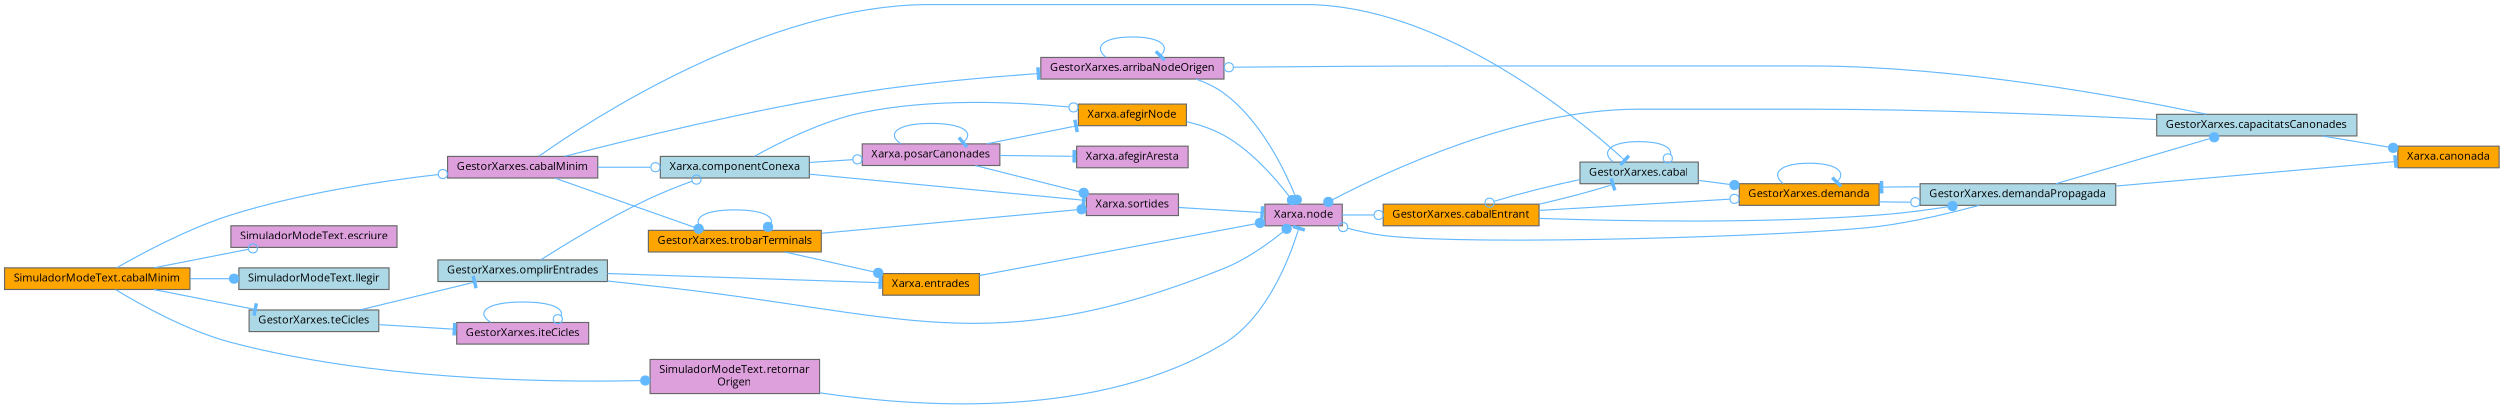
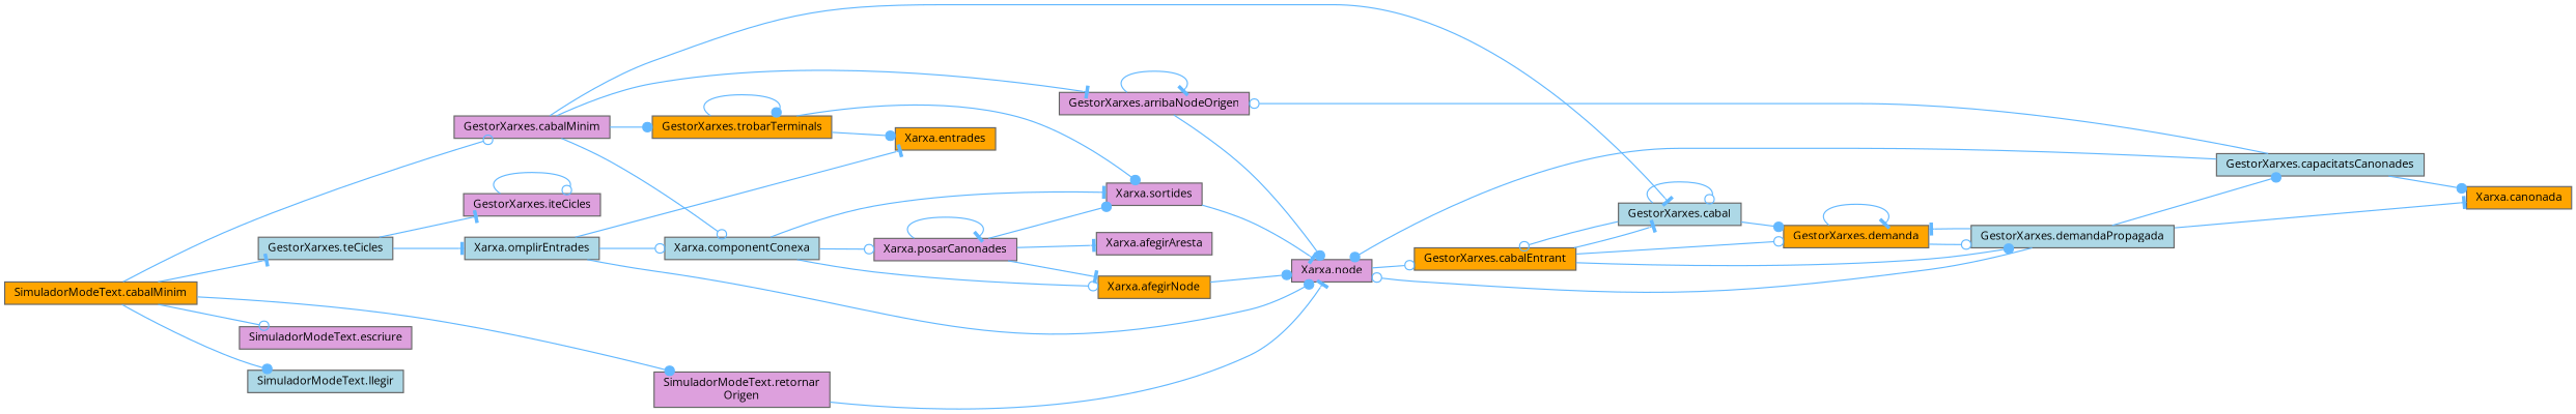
  digraph {
    fontname="Open Sans"
    rankdir=LR
    node [color=grey40 fillcolor=plum fontname="Open Sans" fontsize=10 shape=box style=filled]
    edge [arrowhead=tee color=steelblue1 fontname="Open Sans" fontsize=10 labelfontname=Helvetica labelfontsize=10 style=solid]
    n1 [color=gray40 fillcolor=orange fontcolor=black height=0.2 label="SimuladorModeText.cabalMinim" width=0.4]
    n2 [height=0.2 label="GestorXarxes.cabalMinim" width=0.4]
    n3 [height=0.2 label="SimuladorModeText.escriure" width=0.4]
    n4 [fillcolor=lightblue height=0.2 label="SimuladorModeText.llegir" width=0.4]
    n5 [height=0.2 label="SimuladorModeText.retornar\lOrigen" width=0.4]
    n6 [fillcolor=lightblue height=0.2 label="GestorXarxes.teCicles" width=0.4]
    n7 [height=0.2 label="GestorXarxes.arribaNodeOrigen" width=0.4]
    n8 [fillcolor=lightblue height=0.2 label="GestorXarxes.cabal" width=0.4]
    n9 [fillcolor=lightblue height=0.2 label="Xarxa.componentConexa" width=0.4]
    n10 [fillcolor=orange height=0.2 label="GestorXarxes.trobarTerminals" width=0.4]
    n11 [height=0.2 label="Xarxa.node" width=0.4]
    n12 [height=0.2 label="GestorXarxes.iteCicles" width=0.4]
-   n13 [fillcolor=lightblue height=0.2 label="GestorXarxes.omplirEntrades" width=0.4]
+   n13 [fillcolor=lightblue height=0.2 label="Xarxa.omplirEntrades" width=0.4]
    n14 [fillcolor=orange height=0.2 label="GestorXarxes.cabalEntrant" width=0.4]
    n15 [fillcolor=orange height=0.2 label="GestorXarxes.demanda" width=0.4]
    n16 [fillcolor=orange height=0.2 label="Xarxa.afegirNode" width=0.4]
    n17 [height=0.2 label="Xarxa.posarCanonades" width=0.4]
    n18 [height=0.2 label="Xarxa.sortides" width=0.4]
    n19 [fillcolor=orange height=0.2 label="Xarxa.entrades" width=0.4]
    n20 [fillcolor=lightblue height=0.2 label="GestorXarxes.demandaPropagada" width=0.4]
    n21 [fillcolor=orange height=0.2 label="Xarxa.canonada" width=0.4]
    n22 [fillcolor=lightblue height=0.2 label="GestorXarxes.capacitatsCanonades" width=0.4]
    n23 [height=0.2 label="Xarxa.afegirAresta" width=0.4]
    n1 -> n2 [arrowhead=odot]
    n1 -> n3 [arrowhead=odot]
    n1 -> n4 [arrowhead=dot]
    n1 -> n5 [arrowhead=dot]
    n1 -> n6
    n2 -> n7
    n2 -> n8
    n2 -> n9 [arrowhead=odot]
    n2 -> n10 [arrowhead=dot]
    n5 -> n11
    n6 -> n12
    n6 -> n13
    n7 -> n7
    n7 -> n11 [arrowhead=dot]
    n8 -> n8 [arrowhead=odot]
    n8 -> n14 [arrowhead=odot]
    n8 -> n15 [arrowhead=dot]
    n9 -> n16 [arrowhead=odot]
    n9 -> n17 [arrowhead=odot]
    n9 -> n18
    n10 -> n10 [arrowhead=dot]
    n10 -> n18 [arrowhead=dot]
    n10 -> n19 [arrowhead=dot]
    n11 -> n14 [arrowhead=odot]
    n12 -> n12 [arrowhead=odot]
    n13 -> n9 [arrowhead=odot]
    n13 -> n11 [arrowhead=dot]
    n13 -> n19
    n14 -> n8
    n14 -> n15 [arrowhead=odot]
    n14 -> n20 [arrowhead=dot]
    n15 -> n15
    n15 -> n20 [arrowhead=odot]
    n16 -> n11 [arrowhead=dot]
    n17 -> n16
    n17 -> n17
    n17 -> n18 [arrowhead=dot]
    n17 -> n23
    n18 -> n11
-   n19 -> n11 [arrowhead=dot]
    n20 -> n11 [arrowhead=odot]
    n20 -> n15
    n20 -> n21
    n20 -> n22 [arrowhead=dot]
    n22 -> n7 [arrowhead=odot]
    n22 -> n11 [arrowhead=dot]
    n22 -> n21 [arrowhead=dot]
  }
